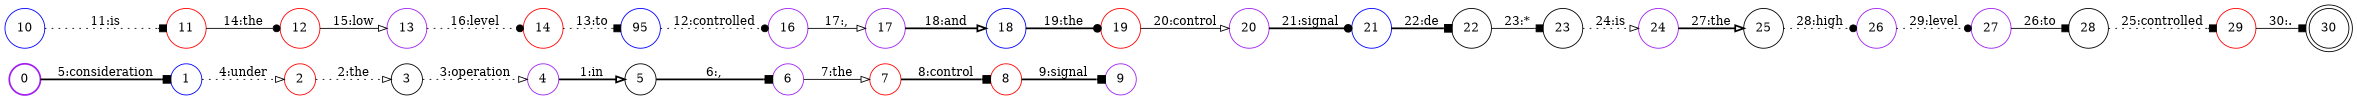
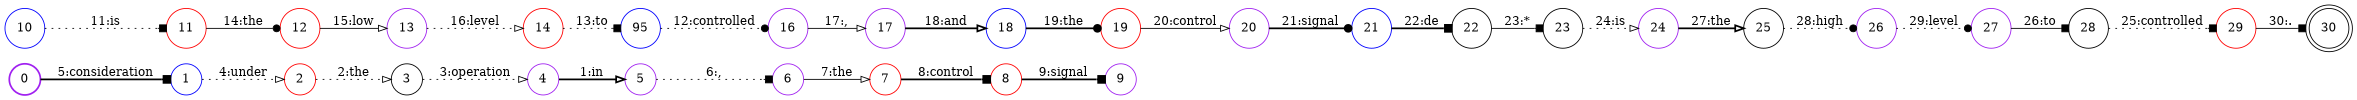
  digraph {
    nodesep=0.25
    rankdir=LR
    ranksep=0.4
    node [color=purple fontsize=14 shape=circle style=solid]
    edge [arrowhead=onormal fontsize=14 style=dotted]
    n1 [label=0 style=bold]
    n2 [color=blue label=1]
    n3 [color=red label=2]
    n4 [color=black label=3]
    n5 [label=4]
-   n6 [color=black label=5]
+   n6 [label=5]
    n7 [label=6]
    n8 [color=red label=7]
    n9 [color=red label=8]
    n10 [label=9]
    n11 [color=blue label=10]
    n12 [color=red label=11]
    n13 [color=red label=12]
    n14 [label=13]
    n15 [color=red label=14]
    n16 [color=blue label=95]
    n17 [label=16]
    n18 [label=17]
    n19 [color=blue label=18]
    n20 [color=red label=19]
    n21 [label=20]
    n22 [color=blue label=21]
    n23 [color=black label=22]
    n24 [color=black label=23]
    n25 [label=24]
    n26 [color=black label=25]
    n27 [label=26]
    n28 [label=27]
    n29 [color=black label=28]
    n30 [color=red label=29]
    n31 [color=black label=30 shape=doublecircle]
    n1 -> n2 [arrowhead=box label="5:consideration" style=bold]
    n2 -> n3 [label="4:under"]
    n3 -> n4 [label="2:the"]
    n4 -> n5 [label="3:operation"]
    n5 -> n6 [label="1:in" style=bold]
-   n6 -> n7 [arrowhead=box label="6:," style=bold]
+   n6 -> n7 [arrowhead=box label="6:,"]
    n7 -> n8 [label="7:the" style=solid]
    n8 -> n9 [arrowhead=box label="8:control" style=bold]
    n9 -> n10 [arrowhead=box label="9:signal" style=bold]
    n11 -> n12 [arrowhead=box label="11:is"]
    n12 -> n13 [arrowhead=dot label="14:the" style=solid]
    n13 -> n14 [label="15:low" style=solid]
-   n14 -> n15 [arrowhead=dot label="16:level"]
+   n14 -> n15 [label="16:level"]
    n15 -> n16 [arrowhead=box label="13:to"]
    n16 -> n17 [arrowhead=dot label="12:controlled"]
    n17 -> n18 [label="17:," style=solid]
    n18 -> n19 [label="18:and" style=bold]
    n19 -> n20 [arrowhead=dot label="19:the" style=bold]
    n20 -> n21 [label="20:control" style=solid]
    n21 -> n22 [arrowhead=dot label="21:signal" style=bold]
    n22 -> n23 [arrowhead=box label="22:de" style=bold]
    n23 -> n24 [arrowhead=box label="23:*" style=solid]
    n24 -> n25 [label="24:is"]
    n25 -> n26 [label="27:the" style=bold]
    n26 -> n27 [arrowhead=dot label="28:high"]
    n27 -> n28 [arrowhead=dot label="29:level"]
    n28 -> n29 [arrowhead=box label="26:to" style=solid]
    n29 -> n30 [arrowhead=box label="25:controlled"]
    n30 -> n31 [arrowhead=box label="30:." style=solid]
  }
